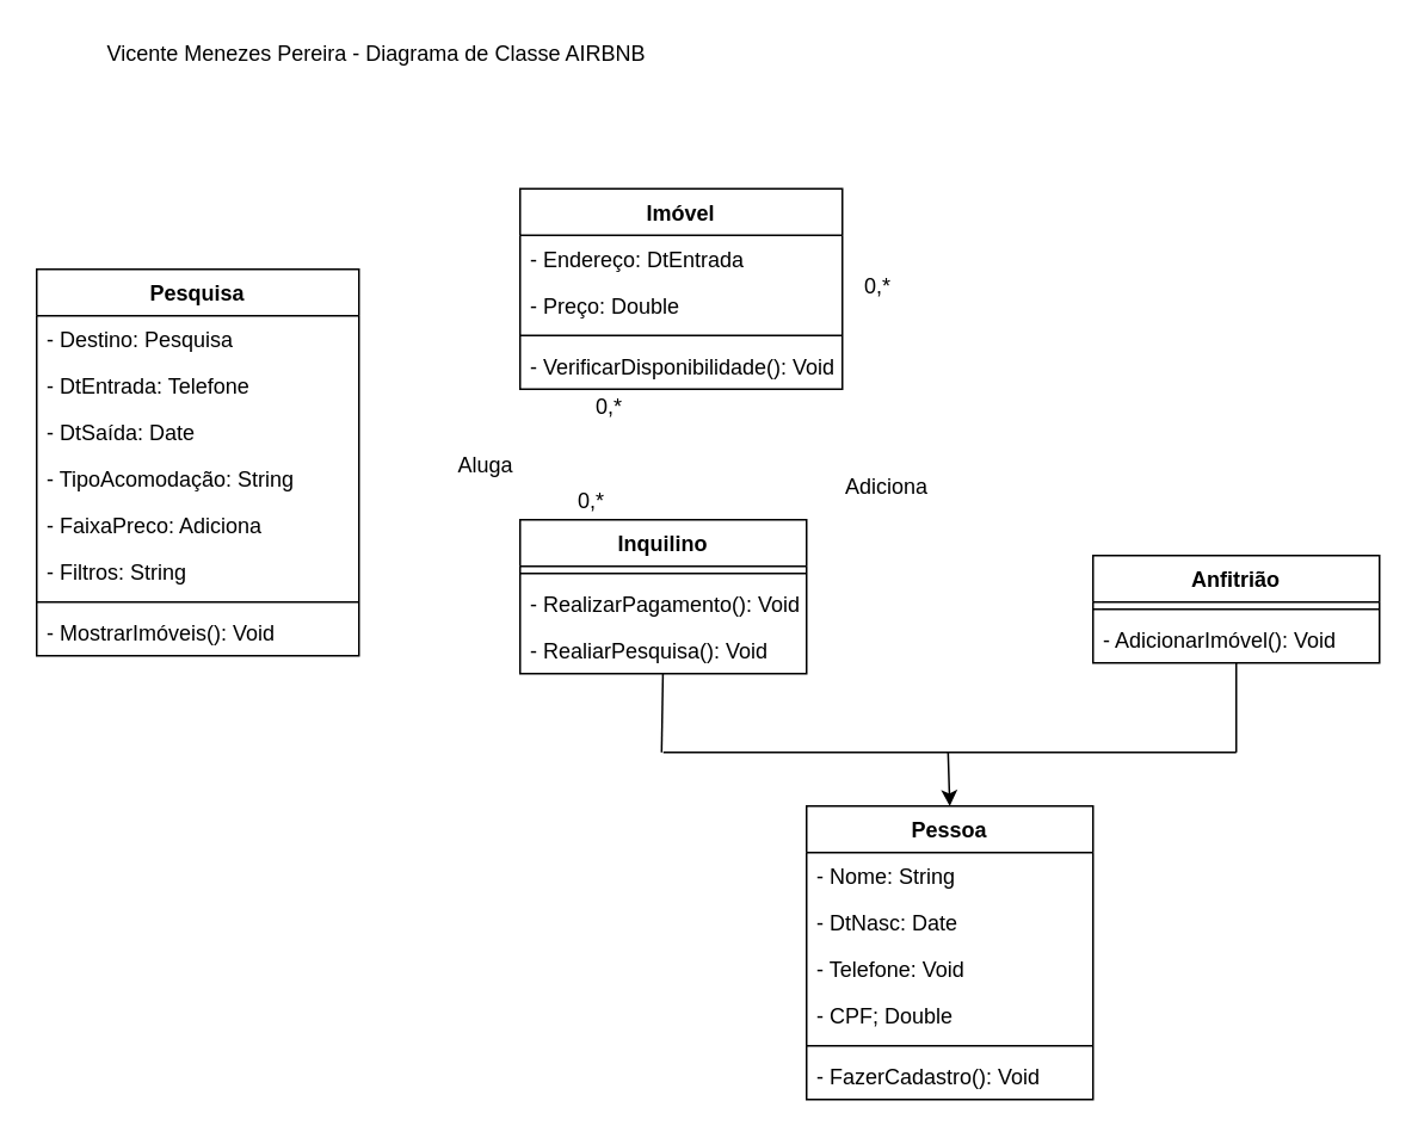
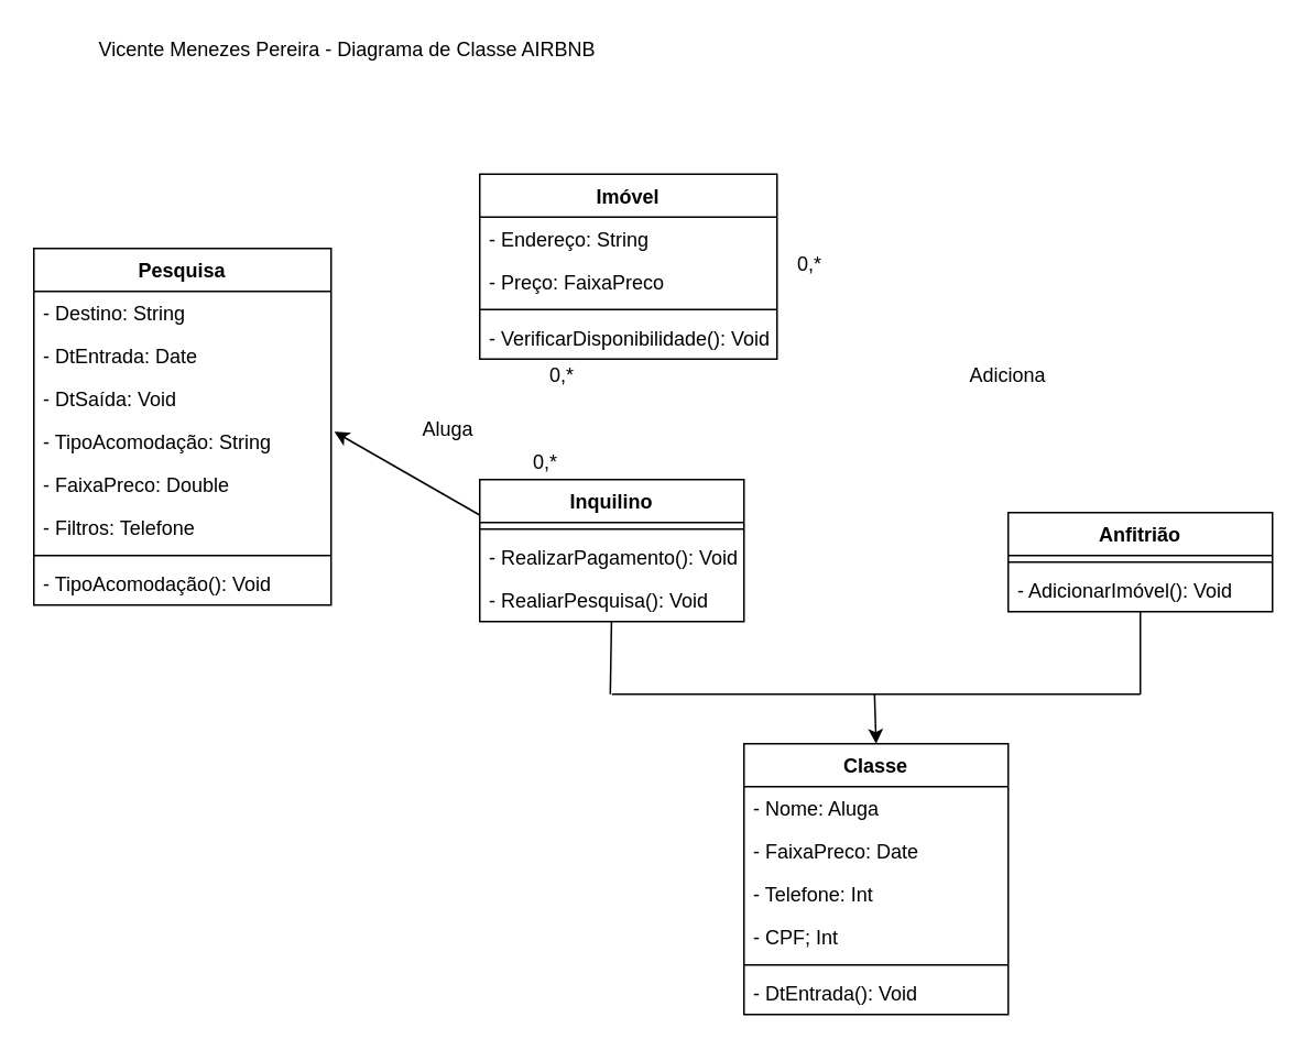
  <mxCell id="0" />
  <mxCell id="1" parent="0" />
  <mxCell id="2" value="Inquilino" style="swimlane;fontStyle=1;align=center;verticalAlign=top;childLayout=stackLayout;horizontal=1;startSize=26;horizontalStack=0;resizeParent=1;resizeParentMax=0;resizeLast=0;collapsible=1;marginBottom=0;" vertex="1" parent="1"><mxGeometry x="290" y="290" width="160" height="86" as="geometry" /></mxCell>
  <mxCell id="3" value="" style="line;strokeWidth=1;fillColor=none;align=left;verticalAlign=middle;spacingTop=-1;spacingLeft=3;spacingRight=3;rotatable=0;labelPosition=right;points=[];portConstraint=eastwest;" vertex="1" parent="2"><mxGeometry y="26" width="160" height="8" as="geometry" /></mxCell>
  <mxCell id="4" value="- RealizarPagamento(): Void" style="text;strokeColor=none;fillColor=none;align=left;verticalAlign=top;spacingLeft=4;spacingRight=4;overflow=hidden;rotatable=0;points=[[0,0.5],[1,0.5]];portConstraint=eastwest;" vertex="1" parent="2"><mxGeometry y="34" width="160" height="26" as="geometry" /></mxCell>
  <mxCell id="5" value="- RealiarPesquisa(): Void" style="text;strokeColor=none;fillColor=none;align=left;verticalAlign=top;spacingLeft=4;spacingRight=4;overflow=hidden;rotatable=0;points=[[0,0.5],[1,0.5]];portConstraint=eastwest;" vertex="1" parent="2"><mxGeometry y="60" width="160" height="26" as="geometry" /></mxCell>
  <mxCell id="6" value="Anfitrião" style="swimlane;fontStyle=1;align=center;verticalAlign=top;childLayout=stackLayout;horizontal=1;startSize=26;horizontalStack=0;resizeParent=1;resizeParentMax=0;resizeLast=0;collapsible=1;marginBottom=0;" vertex="1" parent="1"><mxGeometry x="610" y="310" width="160" height="60" as="geometry" /></mxCell>
  <mxCell id="7" value="" style="line;strokeWidth=1;fillColor=none;align=left;verticalAlign=middle;spacingTop=-1;spacingLeft=3;spacingRight=3;rotatable=0;labelPosition=right;points=[];portConstraint=eastwest;" vertex="1" parent="6"><mxGeometry y="26" width="160" height="8" as="geometry" /></mxCell>
  <mxCell id="8" value="- AdicionarImóvel(): Void" style="text;strokeColor=none;fillColor=none;align=left;verticalAlign=top;spacingLeft=4;spacingRight=4;overflow=hidden;rotatable=0;points=[[0,0.5],[1,0.5]];portConstraint=eastwest;" vertex="1" parent="6"><mxGeometry y="34" width="160" height="26" as="geometry" /></mxCell>
- <mxCell id="9" value="Pessoa" style="swimlane;fontStyle=1;align=center;verticalAlign=top;childLayout=stackLayout;horizontal=1;startSize=26;horizontalStack=0;resizeParent=1;resizeParentMax=0;resizeLast=0;collapsible=1;marginBottom=0;" vertex="1" parent="1"><mxGeometry x="450" y="450" width="160" height="164" as="geometry" /></mxCell>
- <mxCell id="10" value="- Nome: String&#10;" style="text;strokeColor=none;fillColor=none;align=left;verticalAlign=top;spacingLeft=4;spacingRight=4;overflow=hidden;rotatable=0;points=[[0,0.5],[1,0.5]];portConstraint=eastwest;" vertex="1" parent="9"><mxGeometry y="26" width="160" height="26" as="geometry" /></mxCell>
- <mxCell id="11" value="- DtNasc: Date" style="text;strokeColor=none;fillColor=none;align=left;verticalAlign=top;spacingLeft=4;spacingRight=4;overflow=hidden;rotatable=0;points=[[0,0.5],[1,0.5]];portConstraint=eastwest;" vertex="1" parent="9"><mxGeometry y="52" width="160" height="26" as="geometry" /></mxCell>
- <mxCell id="12" value="- Telefone: Void" style="text;strokeColor=none;fillColor=none;align=left;verticalAlign=top;spacingLeft=4;spacingRight=4;overflow=hidden;rotatable=0;points=[[0,0.5],[1,0.5]];portConstraint=eastwest;" vertex="1" parent="9"><mxGeometry y="78" width="160" height="26" as="geometry" /></mxCell>
- <mxCell id="13" value="- CPF; Double" style="text;strokeColor=none;fillColor=none;align=left;verticalAlign=top;spacingLeft=4;spacingRight=4;overflow=hidden;rotatable=0;points=[[0,0.5],[1,0.5]];portConstraint=eastwest;" vertex="1" parent="9"><mxGeometry y="104" width="160" height="26" as="geometry" /></mxCell>
+ <mxCell id="9" value="Classe" style="swimlane;fontStyle=1;align=center;verticalAlign=top;childLayout=stackLayout;horizontal=1;startSize=26;horizontalStack=0;resizeParent=1;resizeParentMax=0;resizeLast=0;collapsible=1;marginBottom=0;" vertex="1" parent="1"><mxGeometry x="450" y="450" width="160" height="164" as="geometry" /></mxCell>
+ <mxCell id="10" value="- Nome: Aluga&#10;" style="text;strokeColor=none;fillColor=none;align=left;verticalAlign=top;spacingLeft=4;spacingRight=4;overflow=hidden;rotatable=0;points=[[0,0.5],[1,0.5]];portConstraint=eastwest;" vertex="1" parent="9"><mxGeometry y="26" width="160" height="26" as="geometry" /></mxCell>
+ <mxCell id="11" value="- FaixaPreco: Date" style="text;strokeColor=none;fillColor=none;align=left;verticalAlign=top;spacingLeft=4;spacingRight=4;overflow=hidden;rotatable=0;points=[[0,0.5],[1,0.5]];portConstraint=eastwest;" vertex="1" parent="9"><mxGeometry y="52" width="160" height="26" as="geometry" /></mxCell>
+ <mxCell id="12" value="- Telefone: Int" style="text;strokeColor=none;fillColor=none;align=left;verticalAlign=top;spacingLeft=4;spacingRight=4;overflow=hidden;rotatable=0;points=[[0,0.5],[1,0.5]];portConstraint=eastwest;" vertex="1" parent="9"><mxGeometry y="78" width="160" height="26" as="geometry" /></mxCell>
+ <mxCell id="13" value="- CPF; Int" style="text;strokeColor=none;fillColor=none;align=left;verticalAlign=top;spacingLeft=4;spacingRight=4;overflow=hidden;rotatable=0;points=[[0,0.5],[1,0.5]];portConstraint=eastwest;" vertex="1" parent="9"><mxGeometry y="104" width="160" height="26" as="geometry" /></mxCell>
  <mxCell id="14" value="" style="line;strokeWidth=1;fillColor=none;align=left;verticalAlign=middle;spacingTop=-1;spacingLeft=3;spacingRight=3;rotatable=0;labelPosition=right;points=[];portConstraint=eastwest;" vertex="1" parent="9"><mxGeometry y="130" width="160" height="8" as="geometry" /></mxCell>
- <mxCell id="15" value="- FazerCadastro(): Void" style="text;strokeColor=none;fillColor=none;align=left;verticalAlign=top;spacingLeft=4;spacingRight=4;overflow=hidden;rotatable=0;points=[[0,0.5],[1,0.5]];portConstraint=eastwest;" vertex="1" parent="9"><mxGeometry y="138" width="160" height="26" as="geometry" /></mxCell>
+ <mxCell id="15" value="- DtEntrada(): Void" style="text;strokeColor=none;fillColor=none;align=left;verticalAlign=top;spacingLeft=4;spacingRight=4;overflow=hidden;rotatable=0;points=[[0,0.5],[1,0.5]];portConstraint=eastwest;" vertex="1" parent="9"><mxGeometry y="138" width="160" height="26" as="geometry" /></mxCell>
  <mxCell id="16" value="" style="line;strokeWidth=1;fillColor=none;align=left;verticalAlign=middle;spacingTop=-1;spacingLeft=3;spacingRight=3;rotatable=0;labelPosition=right;points=[];portConstraint=eastwest;" vertex="1" parent="1"><mxGeometry x="370" y="370" width="320" height="100" as="geometry" /></mxCell>
  <mxCell id="17" value="" style="endArrow=none;html=1;exitX=-0.003;exitY=0.5;exitDx=0;exitDy=0;exitPerimeter=0;" edge="1" parent="1" source="16" target="5"><mxGeometry width="50" height="50" relative="1" as="geometry"><mxPoint x="500" y="360" as="sourcePoint" /><mxPoint x="370" y="380" as="targetPoint" /></mxGeometry></mxCell>
  <mxCell id="18" value="" style="endArrow=none;html=1;exitX=1;exitY=0.5;exitDx=0;exitDy=0;exitPerimeter=0;" edge="1" parent="1" source="16" target="8"><mxGeometry width="50" height="50" relative="1" as="geometry"><mxPoint x="379.04" y="410" as="sourcePoint" /><mxPoint x="696" y="373" as="targetPoint" /></mxGeometry></mxCell>
  <mxCell id="19" value="" style="endArrow=none;html=1;exitX=0.5;exitY=0;exitDx=0;exitDy=0;entryX=0.497;entryY=0.5;entryDx=0;entryDy=0;entryPerimeter=0;endFill=0;startArrow=classic;startFill=1;" edge="1" parent="1" source="9" target="16"><mxGeometry width="50" height="50" relative="1" as="geometry"><mxPoint x="500" y="360" as="sourcePoint" /><mxPoint x="528" y="390" as="targetPoint" /></mxGeometry></mxCell>
  <mxCell id="20" value="Imóvel" style="swimlane;fontStyle=1;align=center;verticalAlign=top;childLayout=stackLayout;horizontal=1;startSize=26;horizontalStack=0;resizeParent=1;resizeParentMax=0;resizeLast=0;collapsible=1;marginBottom=0;" vertex="1" parent="1"><mxGeometry x="290" y="105" width="180" height="112" as="geometry" /></mxCell>
- <mxCell id="21" value="- Endereço: DtEntrada" style="text;strokeColor=none;fillColor=none;align=left;verticalAlign=top;spacingLeft=4;spacingRight=4;overflow=hidden;rotatable=0;points=[[0,0.5],[1,0.5]];portConstraint=eastwest;" vertex="1" parent="20"><mxGeometry y="26" width="180" height="26" as="geometry" /></mxCell>
- <mxCell id="22" value="- Preço: Double" style="text;strokeColor=none;fillColor=none;align=left;verticalAlign=top;spacingLeft=4;spacingRight=4;overflow=hidden;rotatable=0;points=[[0,0.5],[1,0.5]];portConstraint=eastwest;" vertex="1" parent="20"><mxGeometry y="52" width="180" height="26" as="geometry" /></mxCell>
+ <mxCell id="21" value="- Endereço: String" style="text;strokeColor=none;fillColor=none;align=left;verticalAlign=top;spacingLeft=4;spacingRight=4;overflow=hidden;rotatable=0;points=[[0,0.5],[1,0.5]];portConstraint=eastwest;" vertex="1" parent="20"><mxGeometry y="26" width="180" height="26" as="geometry" /></mxCell>
+ <mxCell id="22" value="- Preço: FaixaPreco" style="text;strokeColor=none;fillColor=none;align=left;verticalAlign=top;spacingLeft=4;spacingRight=4;overflow=hidden;rotatable=0;points=[[0,0.5],[1,0.5]];portConstraint=eastwest;" vertex="1" parent="20"><mxGeometry y="52" width="180" height="26" as="geometry" /></mxCell>
  <mxCell id="23" value="" style="line;strokeWidth=1;fillColor=none;align=left;verticalAlign=middle;spacingTop=-1;spacingLeft=3;spacingRight=3;rotatable=0;labelPosition=right;points=[];portConstraint=eastwest;" vertex="1" parent="20"><mxGeometry y="78" width="180" height="8" as="geometry" /></mxCell>
  <mxCell id="24" value="- VerificarDisponibilidade(): Void" style="text;strokeColor=none;fillColor=none;align=left;verticalAlign=top;spacingLeft=4;spacingRight=4;overflow=hidden;rotatable=0;points=[[0,0.5],[1,0.5]];portConstraint=eastwest;" vertex="1" parent="20"><mxGeometry y="86" width="180" height="26" as="geometry" /></mxCell>
  <mxCell id="25" value="Aluga" style="text;html=1;strokeColor=none;fillColor=none;align=center;verticalAlign=middle;whiteSpace=wrap;rounded=0;" vertex="1" parent="1"><mxGeometry x="251" y="250" width="40" height="20" as="geometry" /></mxCell>
  <mxCell id="26" value="0,*" style="text;html=1;strokeColor=none;fillColor=none;align=center;verticalAlign=middle;whiteSpace=wrap;rounded=0;" vertex="1" parent="1"><mxGeometry x="320" y="217" width="40" height="20" as="geometry" /></mxCell>
  <mxCell id="27" value="0,*" style="text;html=1;strokeColor=none;fillColor=none;align=center;verticalAlign=middle;whiteSpace=wrap;rounded=0;" vertex="1" parent="1"><mxGeometry x="310" y="270" width="40" height="20" as="geometry" /></mxCell>
- <mxCell id="28" value="Adiciona" style="text;html=1;strokeColor=none;fillColor=none;align=center;verticalAlign=middle;whiteSpace=wrap;rounded=0;" vertex="1" parent="1"><mxGeometry x="475" y="262" width="40" height="20" as="geometry" /></mxCell>
+ <mxCell id="28" value="Adiciona" style="text;html=1;strokeColor=none;fillColor=none;align=center;verticalAlign=middle;whiteSpace=wrap;rounded=0;" vertex="1" parent="1"><mxGeometry x="590" y="217" width="40" height="20" as="geometry" /></mxCell>
  <mxCell id="29" value="0,*" style="text;html=1;strokeColor=none;fillColor=none;align=center;verticalAlign=middle;whiteSpace=wrap;rounded=0;" vertex="1" parent="1"><mxGeometry x="470" y="150" width="40" height="20" as="geometry" /></mxCell>
  <mxCell id="30" value="Pesquisa" style="swimlane;fontStyle=1;align=center;verticalAlign=top;childLayout=stackLayout;horizontal=1;startSize=26;horizontalStack=0;resizeParent=1;resizeParentMax=0;resizeLast=0;collapsible=1;marginBottom=0;" vertex="1" parent="1"><mxGeometry x="20" y="150" width="180" height="216" as="geometry" /></mxCell>
- <mxCell id="31" value="- Destino: Pesquisa" style="text;strokeColor=none;fillColor=none;align=left;verticalAlign=top;spacingLeft=4;spacingRight=4;overflow=hidden;rotatable=0;points=[[0,0.5],[1,0.5]];portConstraint=eastwest;" vertex="1" parent="30"><mxGeometry y="26" width="180" height="26" as="geometry" /></mxCell>
- <mxCell id="32" value="- DtEntrada: Telefone" style="text;strokeColor=none;fillColor=none;align=left;verticalAlign=top;spacingLeft=4;spacingRight=4;overflow=hidden;rotatable=0;points=[[0,0.5],[1,0.5]];portConstraint=eastwest;" vertex="1" parent="30"><mxGeometry y="52" width="180" height="26" as="geometry" /></mxCell>
- <mxCell id="33" value="- DtSaída: Date" style="text;strokeColor=none;fillColor=none;align=left;verticalAlign=top;spacingLeft=4;spacingRight=4;overflow=hidden;rotatable=0;points=[[0,0.5],[1,0.5]];portConstraint=eastwest;" vertex="1" parent="30"><mxGeometry y="78" width="180" height="26" as="geometry" /></mxCell>
+ <mxCell id="31" value="- Destino: String" style="text;strokeColor=none;fillColor=none;align=left;verticalAlign=top;spacingLeft=4;spacingRight=4;overflow=hidden;rotatable=0;points=[[0,0.5],[1,0.5]];portConstraint=eastwest;" vertex="1" parent="30"><mxGeometry y="26" width="180" height="26" as="geometry" /></mxCell>
+ <mxCell id="32" value="- DtEntrada: Date" style="text;strokeColor=none;fillColor=none;align=left;verticalAlign=top;spacingLeft=4;spacingRight=4;overflow=hidden;rotatable=0;points=[[0,0.5],[1,0.5]];portConstraint=eastwest;" vertex="1" parent="30"><mxGeometry y="52" width="180" height="26" as="geometry" /></mxCell>
+ <mxCell id="33" value="- DtSaída: Void" style="text;strokeColor=none;fillColor=none;align=left;verticalAlign=top;spacingLeft=4;spacingRight=4;overflow=hidden;rotatable=0;points=[[0,0.5],[1,0.5]];portConstraint=eastwest;" vertex="1" parent="30"><mxGeometry y="78" width="180" height="26" as="geometry" /></mxCell>
  <mxCell id="34" value="- TipoAcomodação: String" style="text;strokeColor=none;fillColor=none;align=left;verticalAlign=top;spacingLeft=4;spacingRight=4;overflow=hidden;rotatable=0;points=[[0,0.5],[1,0.5]];portConstraint=eastwest;" vertex="1" parent="30"><mxGeometry y="104" width="180" height="26" as="geometry" /></mxCell>
- <mxCell id="35" value="- FaixaPreco: Adiciona" style="text;strokeColor=none;fillColor=none;align=left;verticalAlign=top;spacingLeft=4;spacingRight=4;overflow=hidden;rotatable=0;points=[[0,0.5],[1,0.5]];portConstraint=eastwest;" vertex="1" parent="30"><mxGeometry y="130" width="180" height="26" as="geometry" /></mxCell>
- <mxCell id="36" value="- Filtros: String" style="text;strokeColor=none;fillColor=none;align=left;verticalAlign=top;spacingLeft=4;spacingRight=4;overflow=hidden;rotatable=0;points=[[0,0.5],[1,0.5]];portConstraint=eastwest;" vertex="1" parent="30"><mxGeometry y="156" width="180" height="26" as="geometry" /></mxCell>
+ <mxCell id="35" value="- FaixaPreco: Double" style="text;strokeColor=none;fillColor=none;align=left;verticalAlign=top;spacingLeft=4;spacingRight=4;overflow=hidden;rotatable=0;points=[[0,0.5],[1,0.5]];portConstraint=eastwest;" vertex="1" parent="30"><mxGeometry y="130" width="180" height="26" as="geometry" /></mxCell>
+ <mxCell id="36" value="- Filtros: Telefone" style="text;strokeColor=none;fillColor=none;align=left;verticalAlign=top;spacingLeft=4;spacingRight=4;overflow=hidden;rotatable=0;points=[[0,0.5],[1,0.5]];portConstraint=eastwest;" vertex="1" parent="30"><mxGeometry y="156" width="180" height="26" as="geometry" /></mxCell>
  <mxCell id="37" value="" style="line;strokeWidth=1;fillColor=none;align=left;verticalAlign=middle;spacingTop=-1;spacingLeft=3;spacingRight=3;rotatable=0;labelPosition=right;points=[];portConstraint=eastwest;" vertex="1" parent="30"><mxGeometry y="182" width="180" height="8" as="geometry" /></mxCell>
- <mxCell id="38" value="- MostrarImóveis(): Void" style="text;strokeColor=none;fillColor=none;align=left;verticalAlign=top;spacingLeft=4;spacingRight=4;overflow=hidden;rotatable=0;points=[[0,0.5],[1,0.5]];portConstraint=eastwest;" vertex="1" parent="30"><mxGeometry y="190" width="180" height="26" as="geometry" /></mxCell>
+ <mxCell id="38" value="- TipoAcomodação(): Void" style="text;strokeColor=none;fillColor=none;align=left;verticalAlign=top;spacingLeft=4;spacingRight=4;overflow=hidden;rotatable=0;points=[[0,0.5],[1,0.5]];portConstraint=eastwest;" vertex="1" parent="30"><mxGeometry y="190" width="180" height="26" as="geometry" /></mxCell>
+ <mxCell id="39" value="" style="endArrow=none;html=1;exitX=1.011;exitY=0.269;exitDx=0;exitDy=0;exitPerimeter=0;entryX=0;entryY=0.25;entryDx=0;entryDy=0;startArrow=classic;startFill=1;" edge="1" parent="1" source="34" target="2"><mxGeometry width="50" height="50" relative="1" as="geometry"><mxPoint x="220" y="287" as="sourcePoint" /><mxPoint x="270" y="237" as="targetPoint" /></mxGeometry></mxCell>
  <mxCell id="40" value="Vicente Menezes Pereira - Diagrama de Classe AIRBNB" style="text;html=1;strokeColor=none;fillColor=none;align=center;verticalAlign=middle;whiteSpace=wrap;rounded=0;" vertex="1" parent="1"><mxGeometry x="30" y="20" width="360" height="20" as="geometry" /></mxCell>
